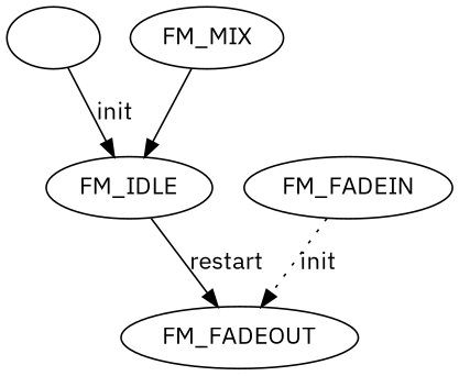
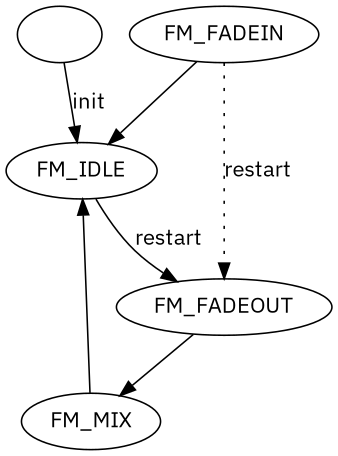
  digraph {
    fontname="IBM Plex Sans"
    node [fontname="IBM Plex Sans"]
    edge [fontname="IBM Plex Sans"]
    ""
    FM_IDLE
    FM_FADEOUT
    FM_MIX
    FM_FADEIN
    "" -> FM_IDLE [label=init]
    FM_IDLE -> FM_FADEOUT [label=restart]
+   FM_FADEOUT -> FM_MIX
    FM_MIX -> FM_IDLE
-   FM_FADEIN -> FM_FADEOUT [label=init style=dotted]
+   FM_FADEIN -> FM_IDLE
+   FM_FADEIN -> FM_FADEOUT [label=restart style=dotted]
  }
